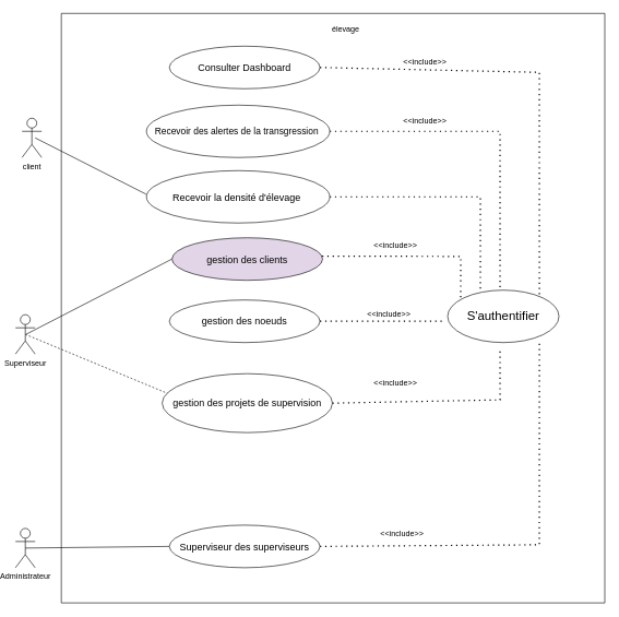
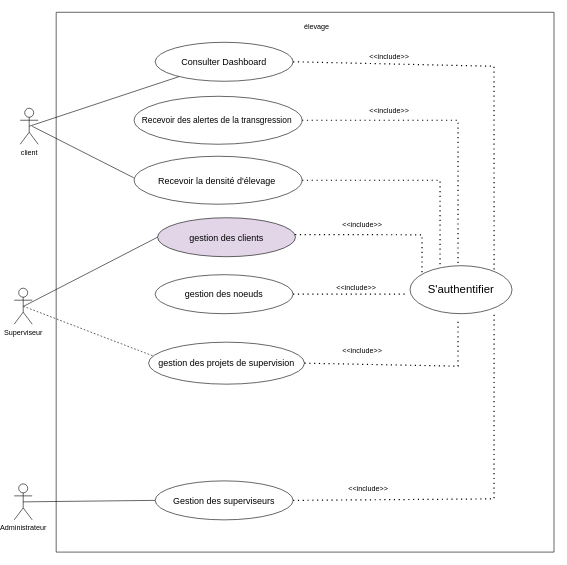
  <mxCell id="0" />
  <mxCell id="1" parent="0" />
  <mxCell id="2" value="Superviseur&lt;div&gt;&lt;br&gt;&lt;/div&gt;" style="shape=umlActor;verticalLabelPosition=bottom;verticalAlign=top;html=1;outlineConnect=0;" vertex="1" parent="1"><mxGeometry x="20" y="480" width="30" height="60" as="geometry" /></mxCell>
  <mxCell id="3" value="client" style="shape=umlActor;verticalLabelPosition=bottom;verticalAlign=top;html=1;outlineConnect=0;" vertex="1" parent="1"><mxGeometry x="30" y="180" width="30" height="60" as="geometry" /></mxCell>
  <mxCell id="4" value="Administrateur&lt;div&gt;&lt;br&gt;&lt;/div&gt;" style="shape=umlActor;verticalLabelPosition=bottom;verticalAlign=top;html=1;outlineConnect=0;" vertex="1" parent="1"><mxGeometry x="20" y="806.25" width="30" height="60" as="geometry" /></mxCell>
+ <mxCell id="5" value="" style="endArrow=none;html=1;rounded=0;exitX=0.5;exitY=0.5;exitDx=0;exitDy=0;exitPerimeter=0;" edge="1" parent="1" source="3" target="10"><mxGeometry width="50" height="50" relative="1" as="geometry"><mxPoint x="70" y="210" as="sourcePoint" /><mxPoint x="140" y="190" as="targetPoint" /></mxGeometry></mxCell>
  <mxCell id="6" value="" style="endArrow=none;html=1;rounded=0;exitX=0.5;exitY=0.5;exitDx=0;exitDy=0;exitPerimeter=0;entryX=0;entryY=0.5;entryDx=0;entryDy=0;" edge="1" parent="1" target="12"><mxGeometry width="50" height="50" relative="1" as="geometry"><mxPoint x="36" y="510" as="sourcePoint" /><mxPoint x="150" y="495" as="targetPoint" /></mxGeometry></mxCell>
  <mxCell id="7" value="" style="endArrow=none;html=1;rounded=0;entryX=0.042;entryY=0.347;entryDx=0;entryDy=0;entryPerimeter=0;exitX=0.5;exitY=0.5;exitDx=0;exitDy=0;exitPerimeter=0;dashed=1;" edge="1" parent="1" source="2" target="14"><mxGeometry width="50" height="50" relative="1" as="geometry"><mxPoint x="40" y="510" as="sourcePoint" /><mxPoint x="180" y="468" as="targetPoint" /></mxGeometry></mxCell>
  <mxCell id="8" value="" style="endArrow=none;html=1;rounded=0;entryX=0;entryY=0.5;entryDx=0;entryDy=0;exitX=0.5;exitY=0.5;exitDx=0;exitDy=0;exitPerimeter=0;" edge="1" parent="1" source="4" target="26"><mxGeometry width="50" height="50" relative="1" as="geometry"><mxPoint x="60" y="820" as="sourcePoint" /><mxPoint x="181" y="944" as="targetPoint" /></mxGeometry></mxCell>
  <mxCell id="9" value="" style="swimlane;startSize=0;" vertex="1" parent="1"><mxGeometry x="90" y="20" width="830" height="900" as="geometry" /></mxCell>
  <mxCell id="10" value="&lt;font style=&quot;font-size: 15px;&quot;&gt;Consulter Dashboard&lt;/font&gt;" style="ellipse;whiteSpace=wrap;html=1;" vertex="1" parent="9"><mxGeometry x="165" y="50" width="230" height="65" as="geometry" /></mxCell>
  <mxCell id="11" value="&amp;lt;&amp;lt;include&amp;gt;&amp;gt;" style="text;html=1;align=center;verticalAlign=middle;resizable=0;points=[];autosize=1;strokeColor=none;fillColor=none;" vertex="1" parent="9"><mxGeometry x="510" y="60" width="90" height="30" as="geometry" /></mxCell>
  <mxCell id="12" value="&lt;font style=&quot;font-size: 15px;&quot;&gt;gestion des clients&lt;/font&gt;" style="ellipse;whiteSpace=wrap;html=1;fillColor=#e1d5e7;" vertex="1" parent="9"><mxGeometry x="169" y="342.5" width="230" height="65" as="geometry" /></mxCell>
  <mxCell id="13" value="&lt;font style=&quot;font-size: 15px;&quot;&gt;gestion des noeuds&lt;/font&gt;" style="ellipse;whiteSpace=wrap;html=1;" vertex="1" parent="9"><mxGeometry x="165" y="437.5" width="230" height="65" as="geometry" /></mxCell>
- <mxCell id="14" value="&lt;font style=&quot;font-size: 15px;&quot;&gt;gestion des projets de supervision&lt;/font&gt;" style="ellipse;whiteSpace=wrap;html=1;" vertex="1" parent="9"><mxGeometry x="154" y="550" width="260" height="90" as="geometry" /></mxCell>
+ <mxCell id="14" value="&lt;font style=&quot;font-size: 15px;&quot;&gt;gestion des projets de supervision&lt;/font&gt;" style="ellipse;whiteSpace=wrap;html=1;" vertex="1" parent="9"><mxGeometry x="154" y="550" width="260" height="70" as="geometry" /></mxCell>
  <mxCell id="15" value="" style="endArrow=none;dashed=1;html=1;dashPattern=1 3;strokeWidth=2;rounded=0;entryX=1;entryY=0;entryDx=0;entryDy=0;exitX=1;exitY=0.5;exitDx=0;exitDy=0;" edge="1" parent="9" source="10"><mxGeometry width="50" height="50" relative="1" as="geometry"><mxPoint x="384.979" y="131.875" as="sourcePoint" /><mxPoint x="730.104" y="441.716" as="targetPoint" /><Array as="points"><mxPoint x="730" y="90" /></Array></mxGeometry></mxCell>
  <mxCell id="16" value="" style="endArrow=none;dashed=1;html=1;dashPattern=1 3;strokeWidth=2;rounded=0;exitX=1;exitY=0.5;exitDx=0;exitDy=0;entryX=0.5;entryY=0;entryDx=0;entryDy=0;" edge="1" parent="9" source="25"><mxGeometry width="50" height="50" relative="1" as="geometry"><mxPoint x="445" y="420" as="sourcePoint" /><mxPoint x="670" y="430" as="targetPoint" /><Array as="points"><mxPoint x="670" y="180" /></Array></mxGeometry></mxCell>
  <mxCell id="17" value="" style="endArrow=none;dashed=1;html=1;dashPattern=1 3;strokeWidth=2;rounded=0;exitX=0.997;exitY=0.431;exitDx=0;exitDy=0;exitPerimeter=0;entryX=0;entryY=0;entryDx=0;entryDy=0;" edge="1" parent="9" source="12"><mxGeometry width="50" height="50" relative="1" as="geometry"><mxPoint x="445" y="500" as="sourcePoint" /><mxPoint x="609.896" y="441.716" as="targetPoint" /><Array as="points"><mxPoint x="610" y="371" /></Array></mxGeometry></mxCell>
  <mxCell id="18" value="" style="endArrow=none;dashed=1;html=1;dashPattern=1 3;strokeWidth=2;rounded=0;exitX=1;exitY=0.5;exitDx=0;exitDy=0;entryX=0;entryY=0.5;entryDx=0;entryDy=0;" edge="1" parent="9" source="13"><mxGeometry width="50" height="50" relative="1" as="geometry"><mxPoint x="445" y="500" as="sourcePoint" /><mxPoint x="585" y="470" as="targetPoint" /></mxGeometry></mxCell>
  <mxCell id="19" value="" style="endArrow=none;dashed=1;html=1;dashPattern=1 3;strokeWidth=2;rounded=0;exitX=1;exitY=0.5;exitDx=0;exitDy=0;entryX=0.5;entryY=1;entryDx=0;entryDy=0;" edge="1" parent="9" source="14"><mxGeometry width="50" height="50" relative="1" as="geometry"><mxPoint x="445" y="500" as="sourcePoint" /><mxPoint x="670" y="510" as="targetPoint" /><Array as="points"><mxPoint x="670" y="590" /></Array></mxGeometry></mxCell>
  <mxCell id="20" value="" style="endArrow=none;dashed=1;html=1;dashPattern=1 3;strokeWidth=2;rounded=0;exitX=1;exitY=0.5;exitDx=0;exitDy=0;entryX=1;entryY=1;entryDx=0;entryDy=0;" edge="1" parent="9" source="26"><mxGeometry width="50" height="50" relative="1" as="geometry"><mxPoint x="399" y="822.5" as="sourcePoint" /><mxPoint x="730.104" y="498.284" as="targetPoint" /><Array as="points"><mxPoint x="730" y="811.25" /></Array></mxGeometry></mxCell>
  <mxCell id="21" value="&amp;lt;&amp;lt;include&amp;gt;&amp;gt;" style="text;html=1;align=center;verticalAlign=middle;resizable=0;points=[];autosize=1;strokeColor=none;fillColor=none;" vertex="1" parent="9"><mxGeometry x="510" y="150" width="90" height="30" as="geometry" /></mxCell>
  <mxCell id="22" value="&amp;lt;&amp;lt;include&amp;gt;&amp;gt;" style="text;html=1;align=center;verticalAlign=middle;resizable=0;points=[];autosize=1;strokeColor=none;fillColor=none;" vertex="1" parent="9"><mxGeometry x="465" y="340" width="90" height="30" as="geometry" /></mxCell>
  <mxCell id="23" value="&amp;lt;&amp;lt;include&amp;gt;&amp;gt;" style="text;html=1;align=center;verticalAlign=middle;resizable=0;points=[];autosize=1;strokeColor=none;fillColor=none;" vertex="1" parent="9"><mxGeometry x="455" y="445" width="90" height="30" as="geometry" /></mxCell>
  <mxCell id="24" value="&amp;lt;&amp;lt;include&amp;gt;&amp;gt;" style="text;html=1;align=center;verticalAlign=middle;resizable=0;points=[];autosize=1;strokeColor=none;fillColor=none;" vertex="1" parent="9"><mxGeometry x="465" y="550" width="90" height="30" as="geometry" /></mxCell>
  <mxCell id="25" value="&lt;div style=&quot;text-align: left; font-size: 14px;&quot;&gt;&lt;span style=&quot;background-color: initial;&quot;&gt;Recevoir des alertes de la transgression&lt;/span&gt;&lt;span style=&quot;background-color: initial;&quot;&gt;&amp;nbsp;&lt;/span&gt;&lt;/div&gt;" style="ellipse;whiteSpace=wrap;html=1;" vertex="1" parent="9"><mxGeometry x="130" y="140" width="280" height="80" as="geometry" /></mxCell>
- <mxCell id="26" value="&lt;font style=&quot;font-size: 15px;&quot;&gt;Superviseur des superviseurs&lt;/font&gt;" style="ellipse;whiteSpace=wrap;html=1;" vertex="1" parent="9"><mxGeometry x="165" y="781.25" width="230" height="65" as="geometry" /></mxCell>
+ <mxCell id="26" value="&lt;font style=&quot;font-size: 15px;&quot;&gt;Gestion des superviseurs&lt;/font&gt;" style="ellipse;whiteSpace=wrap;html=1;" vertex="1" parent="9"><mxGeometry x="165" y="781.25" width="230" height="65" as="geometry" /></mxCell>
  <mxCell id="27" value="&lt;font style=&quot;font-size: 19px;&quot;&gt;S'authentifier&lt;/font&gt;" style="ellipse;whiteSpace=wrap;html=1;" vertex="1" parent="9"><mxGeometry x="590" y="422.5" width="170" height="80" as="geometry" /></mxCell>
  <mxCell id="28" value="&amp;lt;&amp;lt;include&amp;gt;&amp;gt;" style="text;html=1;align=center;verticalAlign=middle;resizable=0;points=[];autosize=1;strokeColor=none;fillColor=none;" vertex="1" parent="9"><mxGeometry x="475" y="780" width="90" height="30" as="geometry" /></mxCell>
  <mxCell id="29" value="élevage" style="text;html=1;align=center;verticalAlign=middle;resizable=0;points=[];autosize=1;strokeColor=none;fillColor=none;" vertex="1" parent="9"><mxGeometry x="399" y="10" width="70" height="30" as="geometry" /></mxCell>
  <mxCell id="30" value="&lt;div style=&quot;text-align: left;&quot;&gt;&lt;font style=&quot;font-size: 15px;&quot;&gt;Recevoir&lt;/font&gt;&lt;span style=&quot;font-size: 15px;&quot;&gt;&amp;nbsp;la densité&amp;nbsp;&lt;span style=&quot;font-family: &amp;quot;Google Sans&amp;quot;, arial, sans-serif; font-size: 15px; background-color: rgb(255, 255, 255);&quot;&gt;d'élevage&lt;/span&gt;&amp;nbsp;&lt;/span&gt;&lt;/div&gt;" style="ellipse;whiteSpace=wrap;html=1;" vertex="1" parent="9"><mxGeometry x="130" y="240" width="280" height="80" as="geometry" /></mxCell>
  <mxCell id="31" value="" style="endArrow=none;html=1;rounded=0;entryX=-0.002;entryY=0.45;entryDx=0;entryDy=0;entryPerimeter=0;" edge="1" parent="1" target="30"><mxGeometry width="50" height="50" relative="1" as="geometry"><mxPoint x="50" y="210" as="sourcePoint" /><mxPoint x="234" y="194" as="targetPoint" /></mxGeometry></mxCell>
  <mxCell id="32" value="" style="endArrow=none;dashed=1;html=1;dashPattern=1 3;strokeWidth=2;rounded=0;exitX=1;exitY=0.5;exitDx=0;exitDy=0;" edge="1" parent="1" source="30"><mxGeometry width="50" height="50" relative="1" as="geometry"><mxPoint x="510" y="210" as="sourcePoint" /><mxPoint x="730" y="440" as="targetPoint" /><Array as="points"><mxPoint x="730" y="300" /><mxPoint x="730" y="440" /></Array></mxGeometry></mxCell>
